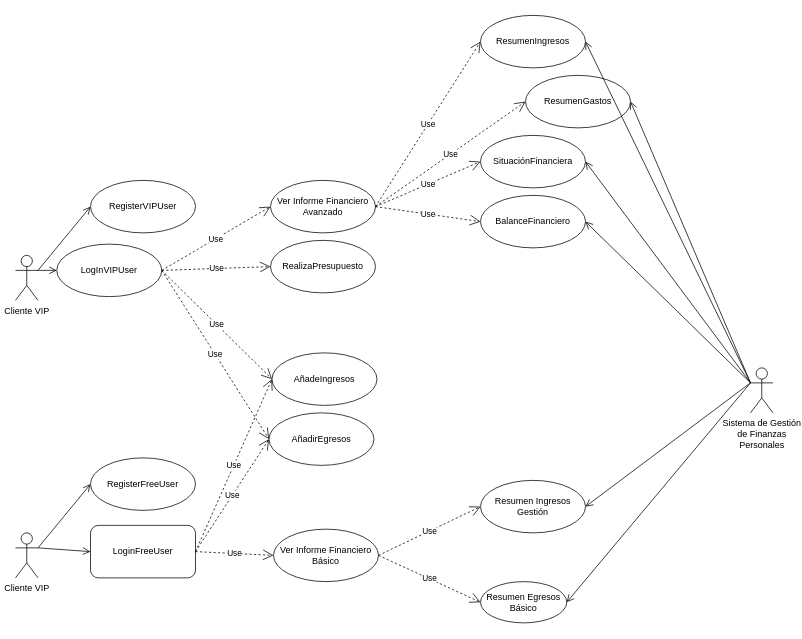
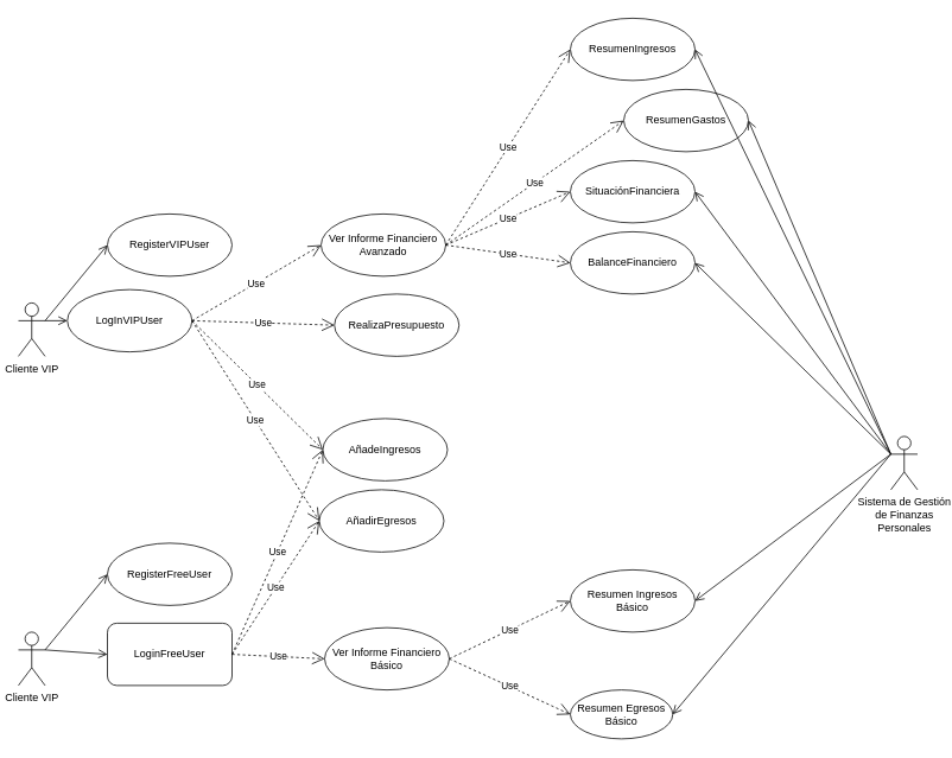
  <mxCell id="0" />
  <mxCell id="1" parent="0" />
  <mxCell id="2" value="Cliente VIP" style="shape=umlActor;verticalLabelPosition=bottom;verticalAlign=top;html=1;outlineConnect=0;" parent="1" vertex="1"><mxGeometry x="20" y="340" width="30" height="60" as="geometry" /></mxCell>
  <mxCell id="3" value="Cliente VIP" style="shape=umlActor;verticalLabelPosition=bottom;verticalAlign=top;html=1;outlineConnect=0;" parent="1" vertex="1"><mxGeometry x="20" y="710" width="30" height="60" as="geometry" /></mxCell>
  <mxCell id="4" value="Sistema de Gestión&lt;br&gt;de Finanzas&lt;br&gt;Personales" style="shape=umlActor;verticalLabelPosition=bottom;verticalAlign=top;html=1;outlineConnect=0;" parent="1" vertex="1"><mxGeometry x="1000" y="490" width="30" height="60" as="geometry" /></mxCell>
  <mxCell id="5" value="Ver Informe Financiero Avanzado" style="ellipse;whiteSpace=wrap;html=1;" parent="1" vertex="1"><mxGeometry x="360" y="240" width="140" height="70" as="geometry" /></mxCell>
  <mxCell id="6" value="Use" style="endArrow=open;endSize=12;dashed=1;html=1;rounded=0;exitX=1;exitY=0.5;exitDx=0;exitDy=0;entryX=0;entryY=0.5;entryDx=0;entryDy=0;" parent="1" source="5" target="7" edge="1"><mxGeometry width="160" relative="1" as="geometry"><mxPoint x="480" y="470" as="sourcePoint" /><mxPoint x="640" y="470" as="targetPoint" /></mxGeometry></mxCell>
  <mxCell id="7" value="ResumenIngresos" style="ellipse;whiteSpace=wrap;html=1;" parent="1" vertex="1"><mxGeometry x="640" y="20" width="140" height="70" as="geometry" /></mxCell>
  <mxCell id="8" value="ResumenGastos" style="ellipse;whiteSpace=wrap;html=1;" parent="1" vertex="1"><mxGeometry x="700" y="100" width="140" height="70" as="geometry" /></mxCell>
  <mxCell id="9" value="Use" style="endArrow=open;endSize=12;dashed=1;html=1;rounded=0;exitX=1;exitY=0.5;exitDx=0;exitDy=0;entryX=0;entryY=0.5;entryDx=0;entryDy=0;" parent="1" source="5" target="8" edge="1"><mxGeometry width="160" relative="1" as="geometry"><mxPoint x="480" y="370" as="sourcePoint" /><mxPoint x="640" y="370" as="targetPoint" /></mxGeometry></mxCell>
  <mxCell id="10" value="SituaciónFinanciera" style="ellipse;whiteSpace=wrap;html=1;" parent="1" vertex="1"><mxGeometry x="640" y="180" width="140" height="70" as="geometry" /></mxCell>
  <mxCell id="11" value="Use" style="endArrow=open;endSize=12;dashed=1;html=1;rounded=0;exitX=1;exitY=0.5;exitDx=0;exitDy=0;entryX=0;entryY=0.5;entryDx=0;entryDy=0;" parent="1" source="5" target="10" edge="1"><mxGeometry width="160" relative="1" as="geometry"><mxPoint x="480" y="370" as="sourcePoint" /><mxPoint x="640" y="370" as="targetPoint" /></mxGeometry></mxCell>
  <mxCell id="12" value="" style="endArrow=open;startArrow=none;endFill=0;startFill=0;endSize=8;html=1;verticalAlign=bottom;labelBackgroundColor=none;strokeWidth=1;rounded=0;exitX=0;exitY=0.333;exitDx=0;exitDy=0;exitPerimeter=0;entryX=1;entryY=0.5;entryDx=0;entryDy=0;" parent="1" source="4" target="7" edge="1"><mxGeometry width="160" relative="1" as="geometry"><mxPoint x="480" y="370" as="sourcePoint" /><mxPoint x="640" y="370" as="targetPoint" /></mxGeometry></mxCell>
  <mxCell id="13" value="" style="endArrow=open;startArrow=none;endFill=0;startFill=0;endSize=8;html=1;verticalAlign=bottom;labelBackgroundColor=none;strokeWidth=1;rounded=0;exitX=0;exitY=0.333;exitDx=0;exitDy=0;exitPerimeter=0;entryX=1;entryY=0.5;entryDx=0;entryDy=0;" parent="1" source="4" target="8" edge="1"><mxGeometry width="160" relative="1" as="geometry"><mxPoint x="480" y="370" as="sourcePoint" /><mxPoint x="640" y="370" as="targetPoint" /></mxGeometry></mxCell>
  <mxCell id="14" value="" style="endArrow=open;startArrow=none;endFill=0;startFill=0;endSize=8;html=1;verticalAlign=bottom;labelBackgroundColor=none;strokeWidth=1;rounded=0;exitX=0;exitY=0.333;exitDx=0;exitDy=0;exitPerimeter=0;entryX=1;entryY=0.5;entryDx=0;entryDy=0;" parent="1" source="4" target="10" edge="1"><mxGeometry width="160" relative="1" as="geometry"><mxPoint x="480" y="370" as="sourcePoint" /><mxPoint x="640" y="370" as="targetPoint" /></mxGeometry></mxCell>
  <mxCell id="15" value="BalanceFinanciero" style="ellipse;whiteSpace=wrap;html=1;" parent="1" vertex="1"><mxGeometry x="640" y="260" width="140" height="70" as="geometry" /></mxCell>
  <mxCell id="16" value="" style="endArrow=open;startArrow=none;endFill=0;startFill=0;endSize=8;html=1;verticalAlign=bottom;labelBackgroundColor=none;strokeWidth=1;rounded=0;exitX=0;exitY=0.333;exitDx=0;exitDy=0;exitPerimeter=0;entryX=1;entryY=0.5;entryDx=0;entryDy=0;" parent="1" source="4" target="15" edge="1"><mxGeometry width="160" relative="1" as="geometry"><mxPoint x="620" y="510" as="sourcePoint" /><mxPoint x="780" y="510" as="targetPoint" /></mxGeometry></mxCell>
  <mxCell id="17" value="Use" style="endArrow=open;endSize=12;dashed=1;html=1;rounded=0;exitX=1;exitY=0.5;exitDx=0;exitDy=0;entryX=0;entryY=0.5;entryDx=0;entryDy=0;" parent="1" source="5" target="15" edge="1"><mxGeometry width="160" relative="1" as="geometry"><mxPoint x="530" y="350" as="sourcePoint" /><mxPoint x="670" y="350" as="targetPoint" /></mxGeometry></mxCell>
  <mxCell id="18" value="LogInVIPUser" style="ellipse;whiteSpace=wrap;html=1;" parent="1" vertex="1"><mxGeometry x="75" y="325" width="140" height="70" as="geometry" /></mxCell>
  <mxCell id="19" value="" style="endArrow=open;startArrow=none;endFill=0;startFill=0;endSize=8;html=1;verticalAlign=bottom;labelBackgroundColor=none;strokeWidth=1;rounded=0;exitX=1;exitY=0.333;exitDx=0;exitDy=0;exitPerimeter=0;entryX=0;entryY=0.5;entryDx=0;entryDy=0;" parent="1" source="2" target="18" edge="1"><mxGeometry width="160" relative="1" as="geometry"><mxPoint x="270" y="240" as="sourcePoint" /><mxPoint x="430" y="240" as="targetPoint" /></mxGeometry></mxCell>
  <mxCell id="20" value="Use" style="endArrow=open;endSize=12;dashed=1;html=1;rounded=0;exitX=1;exitY=0.5;exitDx=0;exitDy=0;entryX=0;entryY=0.5;entryDx=0;entryDy=0;" parent="1" source="18" target="5" edge="1"><mxGeometry width="160" relative="1" as="geometry"><mxPoint x="270" y="240" as="sourcePoint" /><mxPoint x="430" y="240" as="targetPoint" /></mxGeometry></mxCell>
  <mxCell id="21" value="RegisterVIPUser" style="ellipse;whiteSpace=wrap;html=1;" parent="1" vertex="1"><mxGeometry x="120" y="240" width="140" height="70" as="geometry" /></mxCell>
  <mxCell id="22" value="" style="endArrow=open;startArrow=none;endFill=0;startFill=0;endSize=8;html=1;verticalAlign=bottom;labelBackgroundColor=none;strokeWidth=1;rounded=0;exitX=1;exitY=0.333;exitDx=0;exitDy=0;exitPerimeter=0;entryX=0;entryY=0.5;entryDx=0;entryDy=0;" parent="1" source="2" target="21" edge="1"><mxGeometry width="160" relative="1" as="geometry"><mxPoint x="-10" y="214.5" as="sourcePoint" /><mxPoint x="150" y="214.5" as="targetPoint" /></mxGeometry></mxCell>
- <mxCell id="23" value="RealizaPresupuesto" style="ellipse;whiteSpace=wrap;html=1;" parent="1" vertex="1"><mxGeometry x="360" y="320" width="140" height="70" as="geometry" /></mxCell>
+ <mxCell id="23" value="RealizaPresupuesto" style="ellipse;whiteSpace=wrap;html=1;" parent="1" vertex="1"><mxGeometry x="375" y="330" width="140" height="70" as="geometry" /></mxCell>
  <mxCell id="24" value="Use" style="endArrow=open;endSize=12;dashed=1;html=1;rounded=0;exitX=1;exitY=0.5;exitDx=0;exitDy=0;entryX=0;entryY=0.5;entryDx=0;entryDy=0;" parent="1" source="18" target="23" edge="1"><mxGeometry width="160" relative="1" as="geometry"><mxPoint x="280" y="390" as="sourcePoint" /><mxPoint x="440" y="390" as="targetPoint" /></mxGeometry></mxCell>
  <mxCell id="25" value="AñadeIngresos" style="ellipse;whiteSpace=wrap;html=1;" parent="1" vertex="1"><mxGeometry x="362" y="470" width="140" height="70" as="geometry" /></mxCell>
  <mxCell id="26" value="AñadirEgresos" style="ellipse;whiteSpace=wrap;html=1;" parent="1" vertex="1"><mxGeometry x="358" y="550" width="140" height="70" as="geometry" /></mxCell>
  <mxCell id="27" value="Use" style="endArrow=open;endSize=12;dashed=1;html=1;rounded=0;entryX=0;entryY=0.5;entryDx=0;entryDy=0;exitX=1;exitY=0.5;exitDx=0;exitDy=0;" parent="1" source="18" target="25" edge="1"><mxGeometry width="160" relative="1" as="geometry"><mxPoint x="160" y="490" as="sourcePoint" /><mxPoint x="320" y="490" as="targetPoint" /></mxGeometry></mxCell>
  <mxCell id="28" value="Use" style="endArrow=open;endSize=12;dashed=1;html=1;rounded=0;entryX=0;entryY=0.5;entryDx=0;entryDy=0;exitX=1;exitY=0.5;exitDx=0;exitDy=0;" parent="1" source="18" target="26" edge="1"><mxGeometry width="160" relative="1" as="geometry"><mxPoint x="140" y="500" as="sourcePoint" /><mxPoint x="300" y="500" as="targetPoint" /></mxGeometry></mxCell>
  <mxCell id="29" value="LoginFreeUser" style="whiteSpace=wrap;html=1;rounded=1;" parent="1" vertex="1"><mxGeometry x="120" y="700" width="140" height="70" as="geometry" /></mxCell>
  <mxCell id="30" value="" style="endArrow=open;startArrow=none;endFill=0;startFill=0;endSize=8;html=1;verticalAlign=bottom;labelBackgroundColor=none;strokeWidth=1;rounded=0;entryX=0;entryY=0.5;entryDx=0;entryDy=0;exitX=1;exitY=0.333;exitDx=0;exitDy=0;exitPerimeter=0;" parent="1" source="3" target="29" edge="1"><mxGeometry width="160" relative="1" as="geometry"><mxPoint x="20" y="840" as="sourcePoint" /><mxPoint x="180" y="840" as="targetPoint" /></mxGeometry></mxCell>
  <mxCell id="31" value="RegisterFreeUser" style="ellipse;whiteSpace=wrap;html=1;" parent="1" vertex="1"><mxGeometry x="120" y="610" width="140" height="70" as="geometry" /></mxCell>
  <mxCell id="32" value="" style="endArrow=open;startArrow=none;endFill=0;startFill=0;endSize=8;html=1;verticalAlign=bottom;labelBackgroundColor=none;strokeWidth=1;rounded=0;entryX=0;entryY=0.5;entryDx=0;entryDy=0;exitX=1;exitY=0.333;exitDx=0;exitDy=0;exitPerimeter=0;" parent="1" source="3" target="31" edge="1"><mxGeometry width="160" relative="1" as="geometry"><mxPoint x="20" y="594.5" as="sourcePoint" /><mxPoint x="180" y="594.5" as="targetPoint" /></mxGeometry></mxCell>
  <mxCell id="33" value="Use" style="endArrow=open;endSize=12;dashed=1;html=1;rounded=0;exitX=1;exitY=0.5;exitDx=0;exitDy=0;entryX=0;entryY=0.5;entryDx=0;entryDy=0;" parent="1" source="29" target="25" edge="1"><mxGeometry width="160" relative="1" as="geometry"><mxPoint x="300" y="739.5" as="sourcePoint" /><mxPoint x="460" y="739.5" as="targetPoint" /></mxGeometry></mxCell>
  <mxCell id="34" value="Use" style="endArrow=open;endSize=12;dashed=1;html=1;rounded=0;exitX=1;exitY=0.5;exitDx=0;exitDy=0;entryX=0;entryY=0.5;entryDx=0;entryDy=0;" parent="1" source="29" target="26" edge="1"><mxGeometry width="160" relative="1" as="geometry"><mxPoint x="240" y="830" as="sourcePoint" /><mxPoint x="400" y="830" as="targetPoint" /></mxGeometry></mxCell>
  <mxCell id="35" value="Ver Informe Financiero Básico" style="ellipse;whiteSpace=wrap;html=1;" parent="1" vertex="1"><mxGeometry x="364" y="705" width="140" height="70" as="geometry" /></mxCell>
- <mxCell id="36" value="Resumen Ingresos Gestión" style="ellipse;whiteSpace=wrap;html=1;" parent="1" vertex="1"><mxGeometry x="640" y="640" width="140" height="70" as="geometry" /></mxCell>
+ <mxCell id="36" value="Resumen Ingresos Básico" style="ellipse;whiteSpace=wrap;html=1;" parent="1" vertex="1"><mxGeometry x="640" y="640" width="140" height="70" as="geometry" /></mxCell>
  <mxCell id="37" value="Resumen Egresos Básico" style="ellipse;whiteSpace=wrap;html=1;" parent="1" vertex="1"><mxGeometry x="640" y="775" width="115" height="55" as="geometry" /></mxCell>
  <mxCell id="38" value="Use" style="endArrow=open;endSize=12;dashed=1;html=1;rounded=0;exitX=1;exitY=0.5;exitDx=0;exitDy=0;entryX=0;entryY=0.5;entryDx=0;entryDy=0;" parent="1" source="29" target="35" edge="1"><mxGeometry width="160" relative="1" as="geometry"><mxPoint x="250" y="830" as="sourcePoint" /><mxPoint x="410" y="830" as="targetPoint" /></mxGeometry></mxCell>
  <mxCell id="39" value="Use" style="endArrow=open;endSize=12;dashed=1;html=1;rounded=0;exitX=1;exitY=0.5;exitDx=0;exitDy=0;entryX=0;entryY=0.5;entryDx=0;entryDy=0;" parent="1" source="35" target="36" edge="1"><mxGeometry width="160" relative="1" as="geometry"><mxPoint x="470" y="820" as="sourcePoint" /><mxPoint x="630" y="820" as="targetPoint" /></mxGeometry></mxCell>
  <mxCell id="40" value="Use" style="endArrow=open;endSize=12;dashed=1;html=1;rounded=0;exitX=1;exitY=0.5;exitDx=0;exitDy=0;entryX=0;entryY=0.5;entryDx=0;entryDy=0;" parent="1" source="35" target="37" edge="1"><mxGeometry width="160" relative="1" as="geometry"><mxPoint x="450" y="870" as="sourcePoint" /><mxPoint x="610" y="870" as="targetPoint" /></mxGeometry></mxCell>
  <mxCell id="41" value="" style="endArrow=open;startArrow=none;endFill=0;startFill=0;endSize=8;html=1;verticalAlign=bottom;labelBackgroundColor=none;strokeWidth=1;rounded=0;exitX=0;exitY=0.333;exitDx=0;exitDy=0;exitPerimeter=0;entryX=1;entryY=0.5;entryDx=0;entryDy=0;" parent="1" source="4" target="36" edge="1"><mxGeometry width="160" relative="1" as="geometry"><mxPoint x="840" y="580" as="sourcePoint" /><mxPoint x="1000" y="580" as="targetPoint" /></mxGeometry></mxCell>
  <mxCell id="42" value="" style="endArrow=open;startArrow=none;endFill=0;startFill=0;endSize=8;html=1;verticalAlign=bottom;labelBackgroundColor=none;strokeWidth=1;rounded=0;exitX=0;exitY=0.333;exitDx=0;exitDy=0;exitPerimeter=0;entryX=1;entryY=0.5;entryDx=0;entryDy=0;" parent="1" source="4" target="37" edge="1"><mxGeometry width="160" relative="1" as="geometry"><mxPoint x="850" y="690" as="sourcePoint" /><mxPoint x="1010" y="690" as="targetPoint" /></mxGeometry></mxCell>
